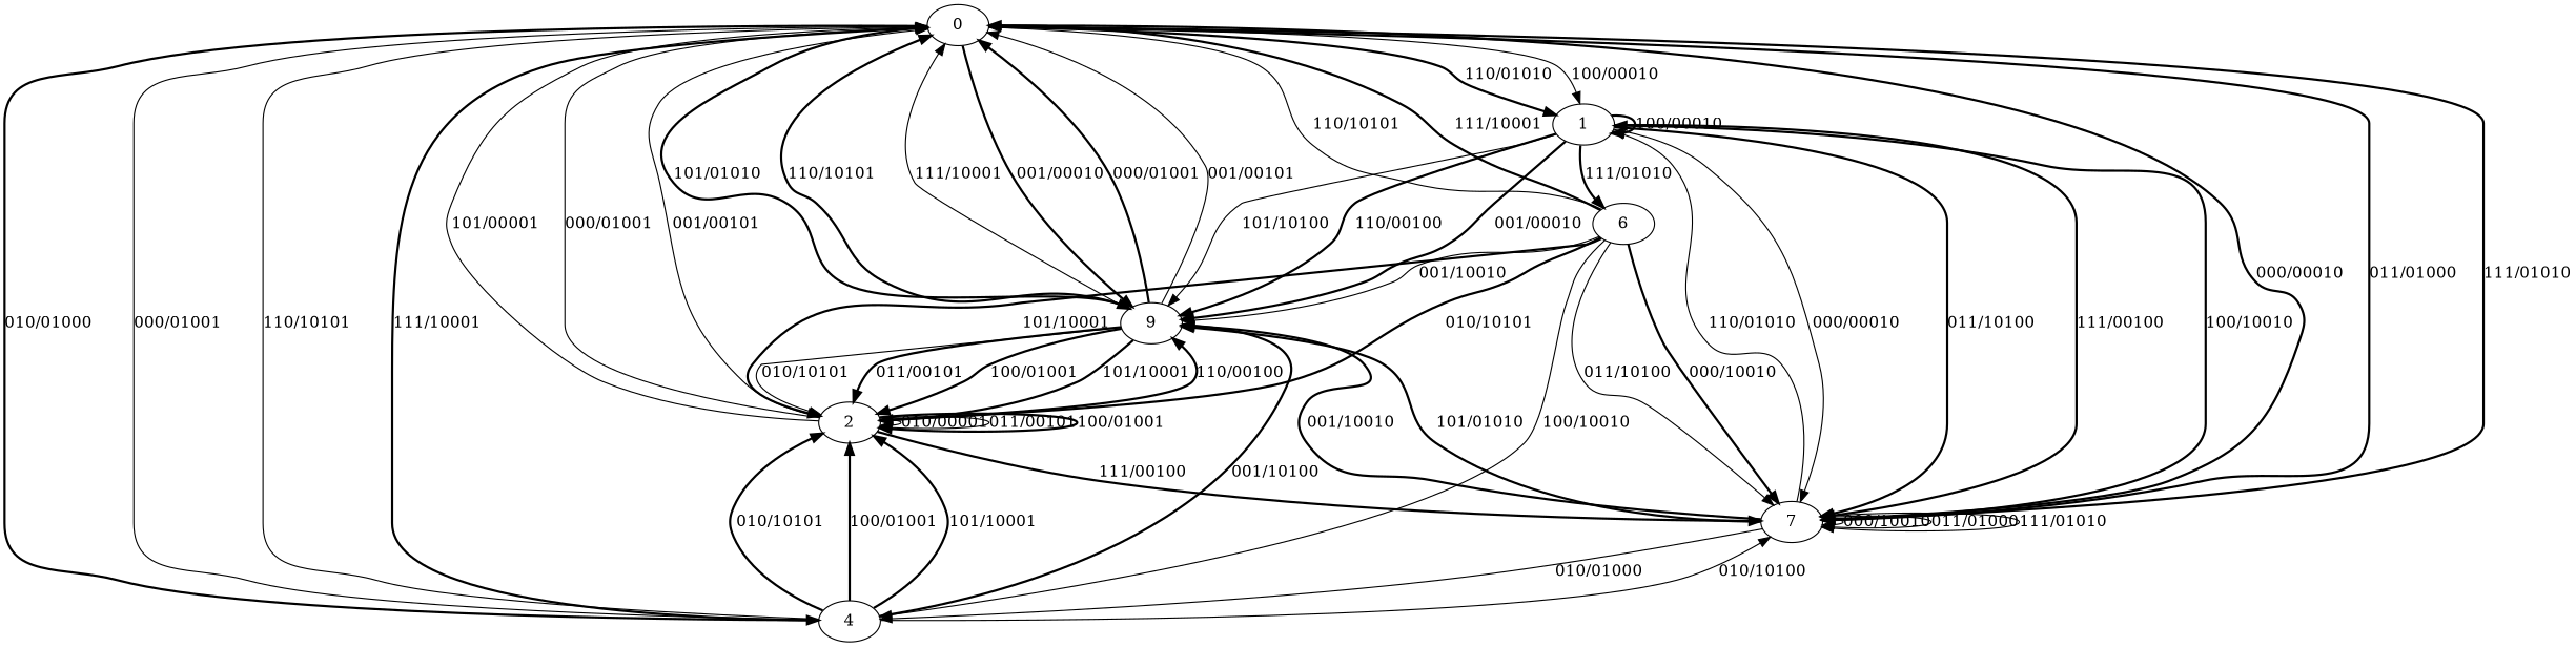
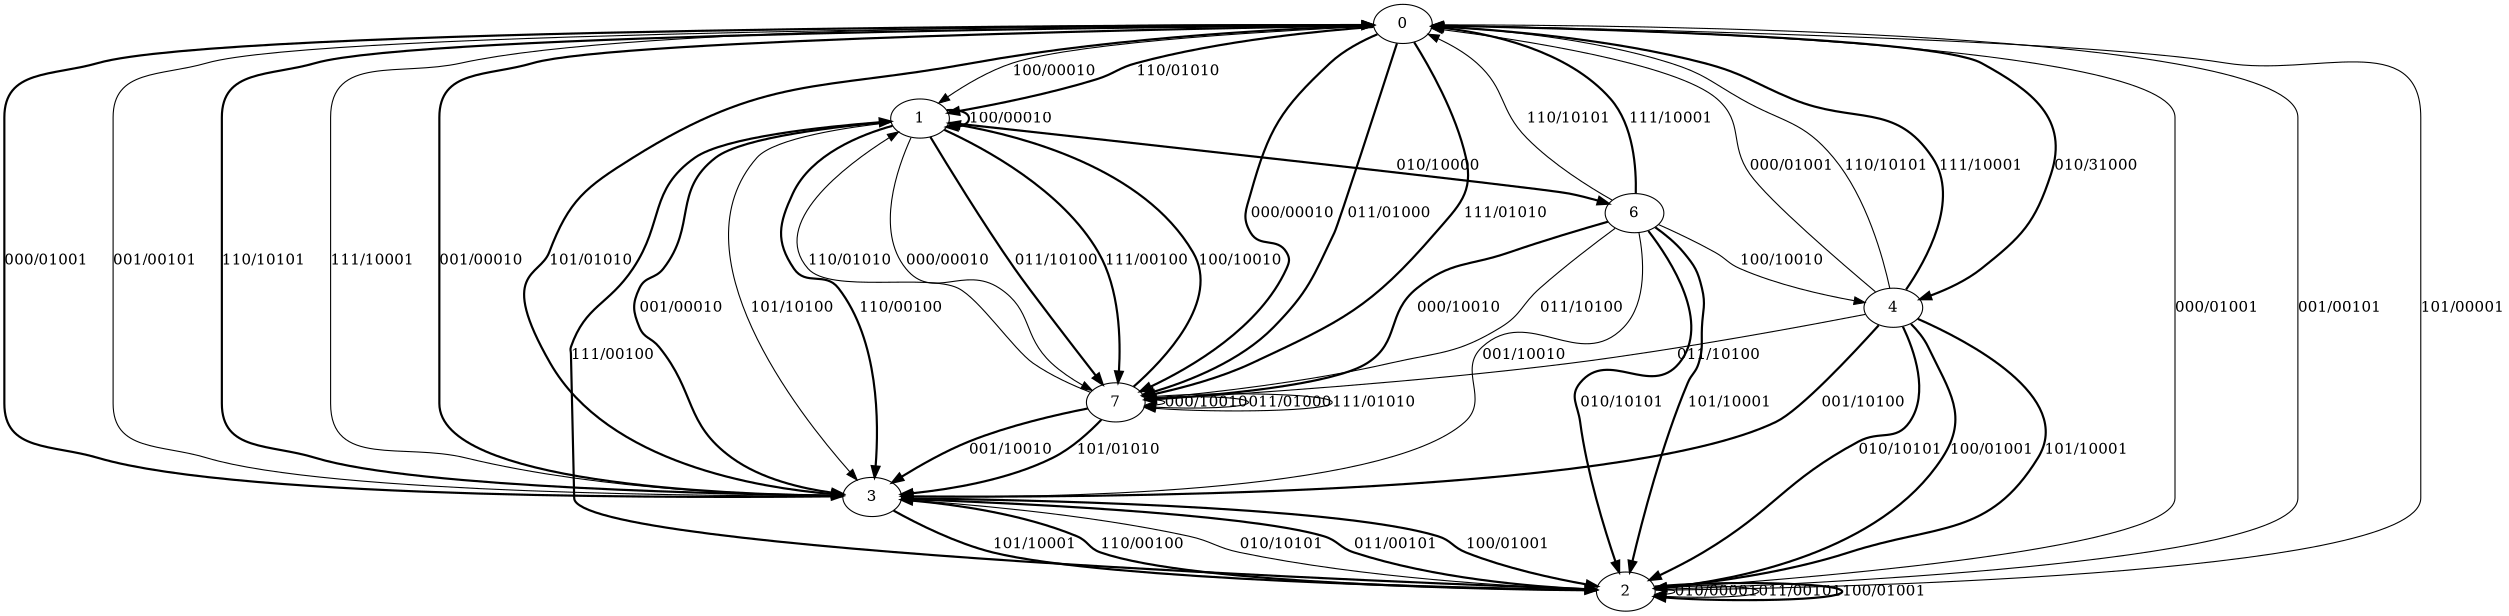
  digraph {
    edge [style=bold]
    0
    1
-   3 [label=9]
+   3
    4
    n5 [label=7]
    6
    2
    0 -> 1 [label="100/00010" style=solid]
    0 -> 1 [label="110/01010"]
    0 -> 3 [label="001/00010"]
    0 -> 3 [label="101/01010"]
-   0 -> 4 [label="010/01000"]
+   0 -> 4 [label="010/31000"]
    0 -> n5 [label="000/00010"]
    0 -> n5 [label="011/01000"]
    0 -> n5 [label="111/01010"]
    1 -> 1 [label="100/00010"]
    1 -> 3 [label="001/00010"]
    1 -> 3 [label="101/10100" style=solid]
    1 -> 3 [label="110/00100"]
    1 -> n5 [label="000/00010" style=solid]
    1 -> n5 [label="011/10100"]
    1 -> n5 [label="111/00100"]
-   1 -> 6 [label="111/01010"]
+   1 -> 6 [label="010/10000"]
    3 -> 0 [label="000/01001"]
    3 -> 0 [label="001/00101" style=solid]
    3 -> 0 [label="110/10101"]
    3 -> 0 [label="111/10001" style=solid]
    3 -> 2 [label="010/10101" style=solid]
    3 -> 2 [label="011/00101"]
    3 -> 2 [label="100/01001"]
    3 -> 2 [label="101/10001"]
    4 -> 0 [label="000/01001" style=solid]
    4 -> 0 [label="110/10101" style=solid]
    4 -> 0 [label="111/10001"]
    4 -> 3 [label="001/10100"]
-   4 -> n5 [label="010/10100" style=solid]
+   4 -> n5 [label="011/10100" style=solid]
    4 -> 2 [label="010/10101"]
    4 -> 2 [label="100/01001"]
    4 -> 2 [label="101/10001"]
    n5 -> 1 [label="100/10010"]
    n5 -> 1 [label="110/01010" style=solid]
    n5 -> 3 [label="001/10010"]
    n5 -> 3 [label="101/01010"]
-   n5 -> 4 [label="010/01000" style=solid]
    n5 -> n5 [label="000/10010" style=solid]
    n5 -> n5 [label="011/01000" style=solid]
    n5 -> n5 [label="111/01010" style=solid]
    6 -> 0 [label="110/10101" style=solid]
    6 -> 0 [label="111/10001"]
    6 -> 3 [label="001/10010" style=solid]
    6 -> 4 [label="100/10010" style=solid]
    6 -> n5 [label="000/10010"]
    6 -> n5 [label="011/10100" style=solid]
    6 -> 2 [label="010/10101"]
    6 -> 2 [label="101/10001"]
    2 -> 0 [label="000/01001" style=solid]
    2 -> 0 [label="001/00101" style=solid]
    2 -> 0 [label="101/00001" style=solid]
    2 -> 3 [label="110/00100"]
-   2 -> n5 [label="111/00100"]
+   2 -> 1 [label="111/00100"]
    2 -> 2 [label="010/00001" style=solid]
    2 -> 2 [label="011/00101" style=solid]
    2 -> 2 [label="100/01001"]
  }
